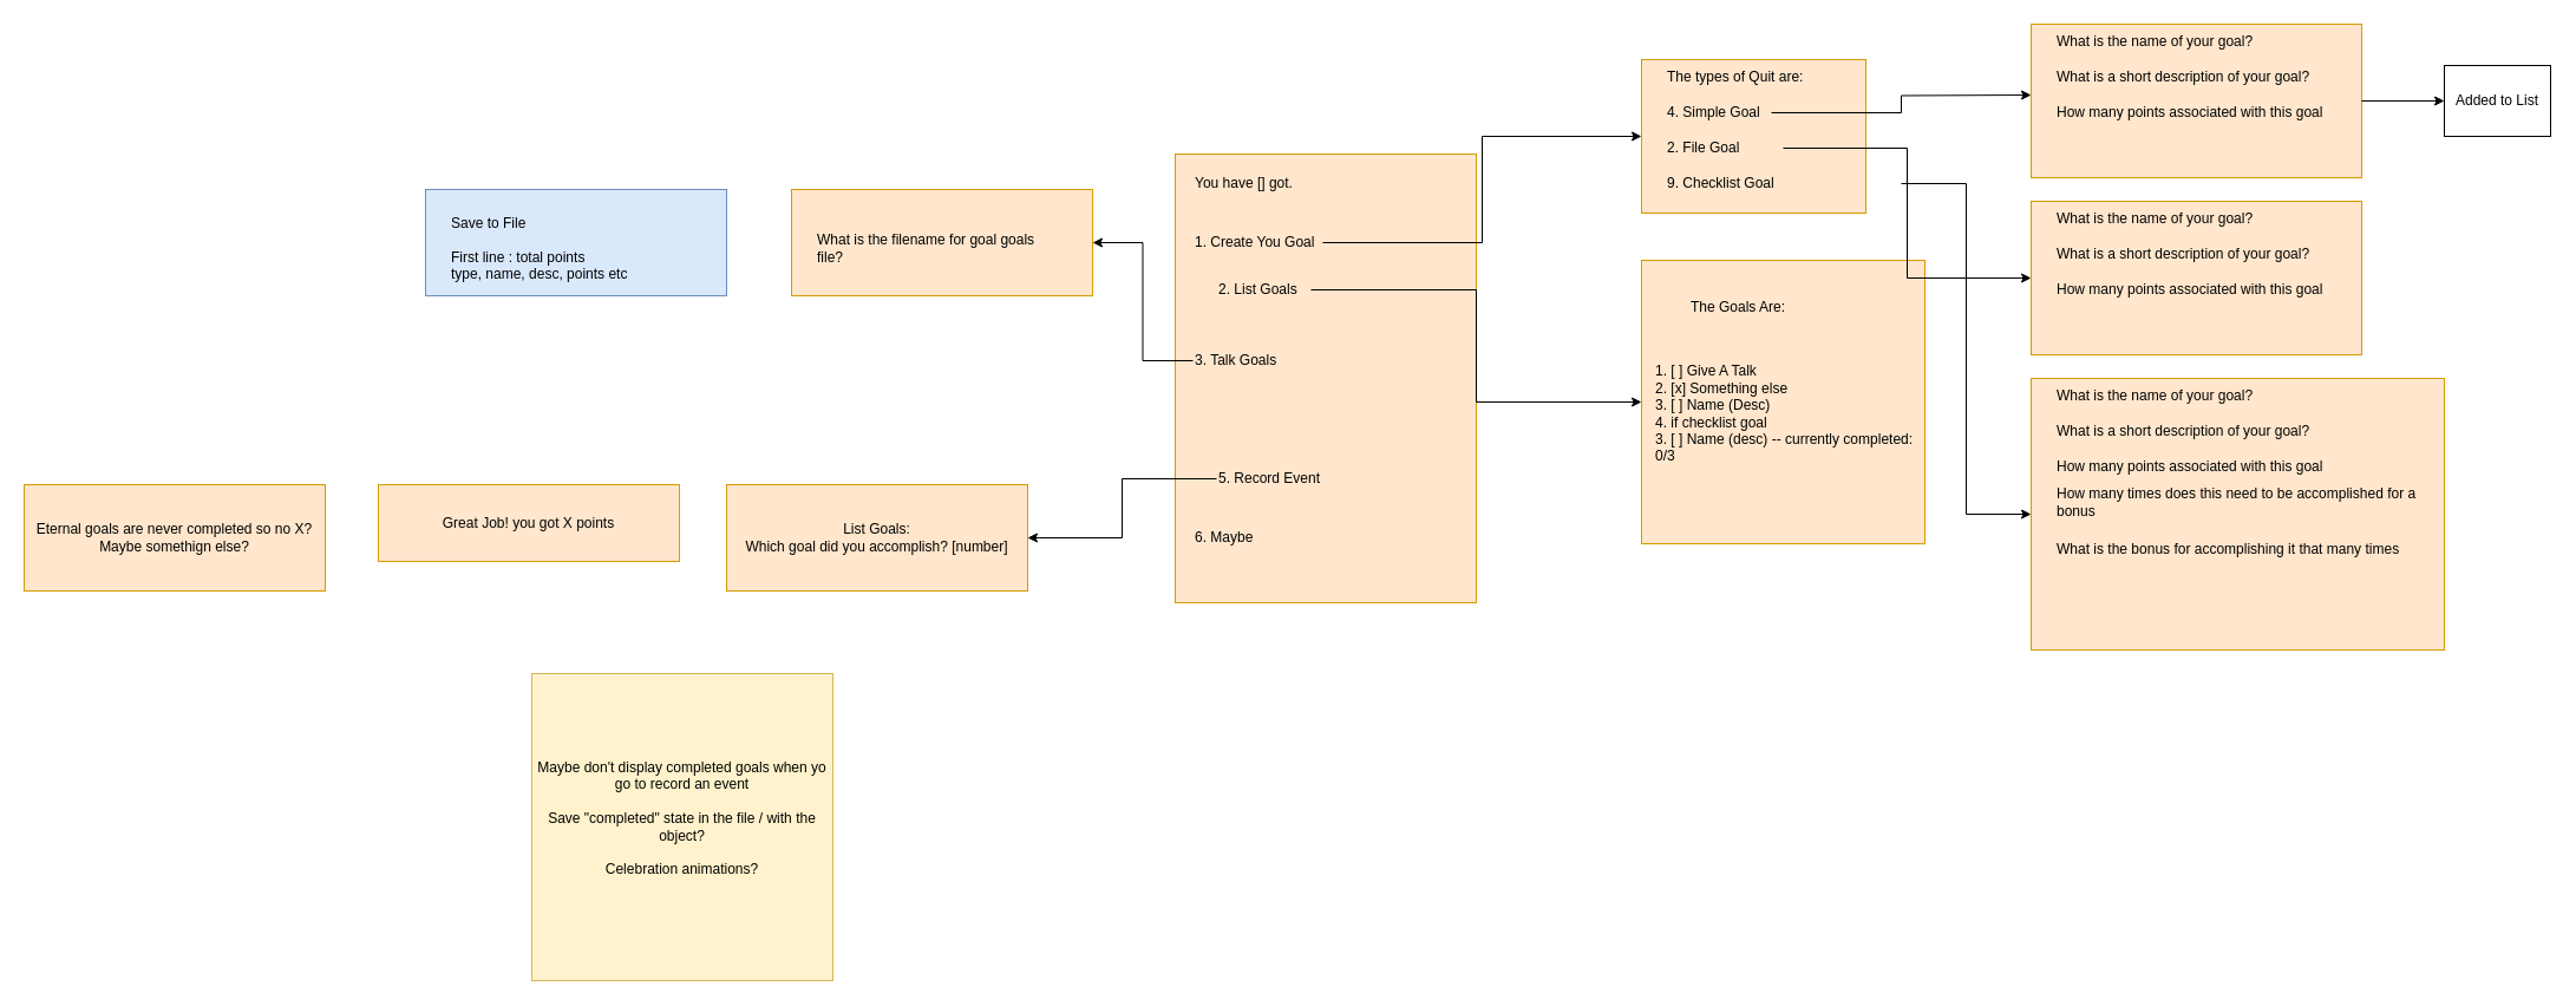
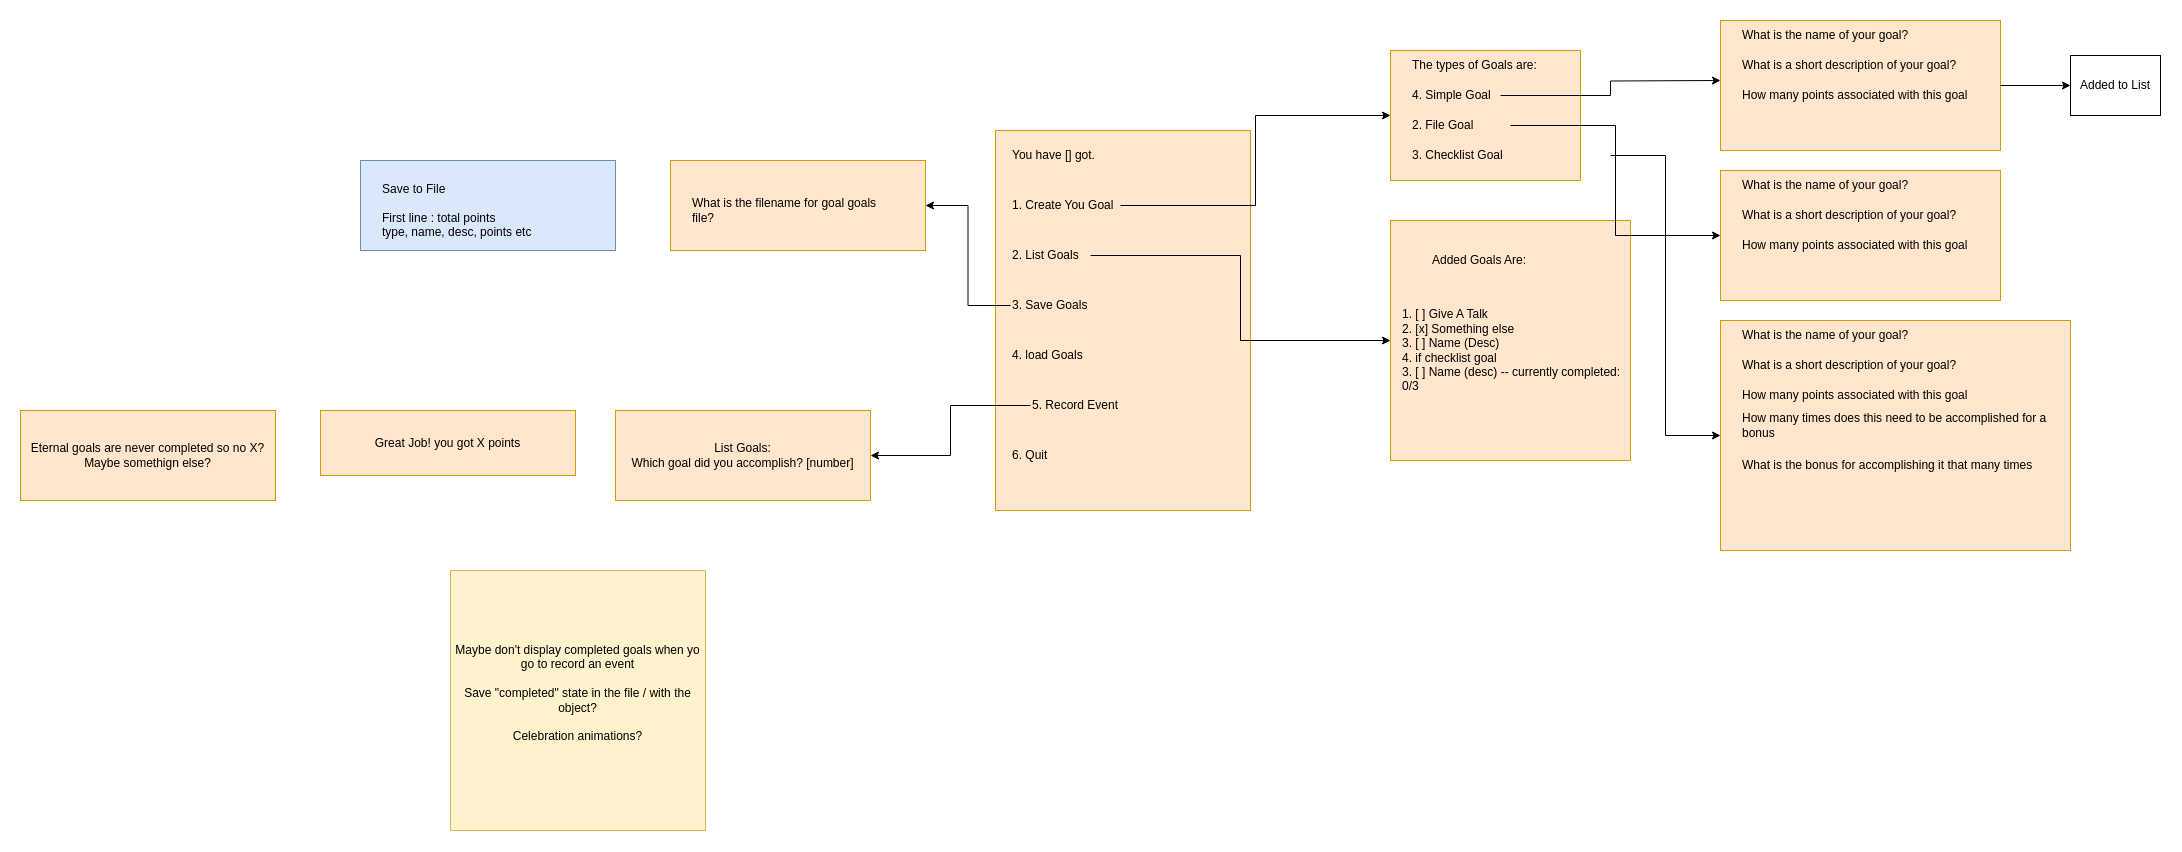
  <mxCell id="0" />
  <mxCell id="1" parent="0" />
  <mxCell id="2" value="" style="rounded=0;whiteSpace=wrap;html=1;fillColor=#dae8fc;strokeColor=#6c8ebf;" vertex="1" parent="1"><mxGeometry x="360" y="160" width="255" height="90" as="geometry" /></mxCell>
  <mxCell id="3" value="" style="rounded=0;whiteSpace=wrap;html=1;fillColor=#ffe6cc;strokeColor=#d79b00;" vertex="1" parent="1"><mxGeometry x="995" y="130" width="255" height="380" as="geometry" /></mxCell>
  <mxCell id="4" value="You have [] got." style="text;html=1;align=left;verticalAlign=middle;whiteSpace=wrap;rounded=0;" vertex="1" parent="1"><mxGeometry x="1010" y="140" width="200" height="30" as="geometry" /></mxCell>
  <mxCell id="5" style="edgeStyle=orthogonalEdgeStyle;rounded=0;orthogonalLoop=1;jettySize=auto;html=1;entryX=0;entryY=0.5;entryDx=0;entryDy=0;" edge="1" parent="1" source="6" target="16"><mxGeometry relative="1" as="geometry" /></mxCell>
  <mxCell id="6" value="1. Create You Goal" style="text;html=1;align=left;verticalAlign=middle;whiteSpace=wrap;rounded=0;" vertex="1" parent="1"><mxGeometry x="1010" y="190" width="110" height="30" as="geometry" /></mxCell>
  <mxCell id="7" style="edgeStyle=orthogonalEdgeStyle;rounded=0;orthogonalLoop=1;jettySize=auto;html=1;" edge="1" parent="1" source="8" target="29"><mxGeometry relative="1" as="geometry" /></mxCell>
- <mxCell id="8" value="2. List Goals" style="text;html=1;align=left;verticalAlign=middle;whiteSpace=wrap;rounded=0;" vertex="1" parent="1"><mxGeometry x="1030" y="230" width="80" height="30" as="geometry" /></mxCell>
+ <mxCell id="8" value="2. List Goals" style="text;html=1;align=left;verticalAlign=middle;whiteSpace=wrap;rounded=0;" vertex="1" parent="1"><mxGeometry x="1010" y="240" width="80" height="30" as="geometry" /></mxCell>
  <mxCell id="9" style="edgeStyle=orthogonalEdgeStyle;rounded=0;orthogonalLoop=1;jettySize=auto;html=1;entryX=1;entryY=0.5;entryDx=0;entryDy=0;" edge="1" parent="1" source="10" target="45"><mxGeometry relative="1" as="geometry" /></mxCell>
- <mxCell id="10" value="3. Talk Goals" style="text;html=1;align=left;verticalAlign=middle;whiteSpace=wrap;rounded=0;" vertex="1" parent="1"><mxGeometry x="1010" y="290" width="80" height="30" as="geometry" /></mxCell>
+ <mxCell id="10" value="3. Save Goals" style="text;html=1;align=left;verticalAlign=middle;whiteSpace=wrap;rounded=0;" vertex="1" parent="1"><mxGeometry x="1010" y="290" width="80" height="30" as="geometry" /></mxCell>
+ <mxCell id="11" value="4. load Goals" style="text;html=1;align=left;verticalAlign=middle;whiteSpace=wrap;rounded=0;" vertex="1" parent="1"><mxGeometry x="1010" y="340" width="90" height="30" as="geometry" /></mxCell>
  <mxCell id="12" style="edgeStyle=orthogonalEdgeStyle;rounded=0;orthogonalLoop=1;jettySize=auto;html=1;entryX=1;entryY=0.5;entryDx=0;entryDy=0;" edge="1" parent="1" source="13" target="48"><mxGeometry relative="1" as="geometry" /></mxCell>
  <mxCell id="13" value="5. Record Event" style="text;html=1;align=left;verticalAlign=middle;whiteSpace=wrap;rounded=0;" vertex="1" parent="1"><mxGeometry x="1030" y="390" width="100" height="30" as="geometry" /></mxCell>
- <mxCell id="14" value="6. Maybe" style="text;html=1;align=left;verticalAlign=middle;whiteSpace=wrap;rounded=0;" vertex="1" parent="1"><mxGeometry x="1010" y="440" width="90" height="30" as="geometry" /></mxCell>
+ <mxCell id="14" value="6. Quit" style="text;html=1;align=left;verticalAlign=middle;whiteSpace=wrap;rounded=0;" vertex="1" parent="1"><mxGeometry x="1010" y="440" width="90" height="30" as="geometry" /></mxCell>
  <mxCell id="15" value="" style="group" vertex="1" connectable="0" parent="1"><mxGeometry x="1390" y="50" width="220" height="130" as="geometry" /></mxCell>
  <mxCell id="16" value="" style="rounded=0;whiteSpace=wrap;html=1;fillColor=#ffe6cc;strokeColor=#d79b00;container=1;" vertex="1" parent="15"><mxGeometry width="190" height="130" as="geometry" /></mxCell>
  <mxCell id="17" style="edgeStyle=orthogonalEdgeStyle;rounded=0;orthogonalLoop=1;jettySize=auto;html=1;exitX=1;exitY=0.5;exitDx=0;exitDy=0;" edge="1" parent="15" source="18"><mxGeometry relative="1" as="geometry"><mxPoint x="330" y="30" as="targetPoint" /></mxGeometry></mxCell>
  <mxCell id="18" value="4. Simple Goal" style="text;html=1;align=left;verticalAlign=middle;whiteSpace=wrap;rounded=0;" vertex="1" parent="15"><mxGeometry x="20" y="30" width="90" height="30" as="geometry" /></mxCell>
  <mxCell id="19" value="2. File Goal" style="text;html=1;align=left;verticalAlign=middle;whiteSpace=wrap;rounded=0;" vertex="1" parent="15"><mxGeometry x="20" y="60" width="100" height="30" as="geometry" /></mxCell>
- <mxCell id="20" value="9. Checklist Goal" style="text;html=1;align=left;verticalAlign=middle;whiteSpace=wrap;rounded=0;" vertex="1" parent="15"><mxGeometry x="20" y="90" width="200" height="30" as="geometry" /></mxCell>
- <mxCell id="21" value="The types of Quit are:" style="text;html=1;align=left;verticalAlign=middle;whiteSpace=wrap;rounded=0;" vertex="1" parent="15"><mxGeometry x="20" width="200" height="30" as="geometry" /></mxCell>
+ <mxCell id="20" value="3. Checklist Goal" style="text;html=1;align=left;verticalAlign=middle;whiteSpace=wrap;rounded=0;" vertex="1" parent="15"><mxGeometry x="20" y="90" width="200" height="30" as="geometry" /></mxCell>
+ <mxCell id="21" value="The types of Goals are:" style="text;html=1;align=left;verticalAlign=middle;whiteSpace=wrap;rounded=0;" vertex="1" parent="15"><mxGeometry x="20" width="200" height="30" as="geometry" /></mxCell>
  <mxCell id="22" value="" style="group" vertex="1" connectable="0" parent="1"><mxGeometry x="1720" y="20" width="280" height="130" as="geometry" /></mxCell>
  <mxCell id="23" value="" style="rounded=0;whiteSpace=wrap;html=1;fillColor=#ffe6cc;strokeColor=#d79b00;container=0;" vertex="1" parent="22"><mxGeometry width="280" height="130" as="geometry" /></mxCell>
  <mxCell id="24" value="What is a short description of your goal?" style="text;html=1;align=left;verticalAlign=middle;whiteSpace=wrap;rounded=0;container=0;" vertex="1" parent="22"><mxGeometry x="20" y="30" width="230" height="30" as="geometry" /></mxCell>
  <mxCell id="25" value="How many points associated with this goal" style="text;html=1;align=left;verticalAlign=middle;whiteSpace=wrap;rounded=0;container=0;" vertex="1" parent="22"><mxGeometry x="20" y="60" width="230" height="30" as="geometry" /></mxCell>
  <mxCell id="26" value="What is the name of your goal?" style="text;html=1;align=left;verticalAlign=middle;whiteSpace=wrap;rounded=0;container=0;" vertex="1" parent="22"><mxGeometry x="20" width="200" height="30" as="geometry" /></mxCell>
  <mxCell id="27" value="Added to List" style="rounded=0;whiteSpace=wrap;html=1;" vertex="1" parent="1"><mxGeometry x="2070" y="55" width="90" height="60" as="geometry" /></mxCell>
  <mxCell id="28" style="edgeStyle=orthogonalEdgeStyle;rounded=0;orthogonalLoop=1;jettySize=auto;html=1;entryX=0;entryY=0.5;entryDx=0;entryDy=0;" edge="1" parent="1" source="23" target="27"><mxGeometry relative="1" as="geometry" /></mxCell>
  <mxCell id="29" value="" style="rounded=0;whiteSpace=wrap;html=1;fillColor=#ffe6cc;strokeColor=#d79b00;" vertex="1" parent="1"><mxGeometry x="1390" y="220" width="240" height="240" as="geometry" /></mxCell>
- <mxCell id="30" value="The Goals Are:&amp;nbsp;" style="text;html=1;align=left;verticalAlign=middle;whiteSpace=wrap;rounded=0;" vertex="1" parent="1"><mxGeometry x="1430" y="250" width="130" height="20" as="geometry" /></mxCell>
+ <mxCell id="30" value="Added Goals Are:&amp;nbsp;" style="text;html=1;align=left;verticalAlign=middle;whiteSpace=wrap;rounded=0;" vertex="1" parent="1"><mxGeometry x="1430" y="250" width="130" height="20" as="geometry" /></mxCell>
  <mxCell id="31" value="1. [ ] Give A Talk&lt;br&gt;2. [x] Something else&lt;div&gt;3. [ ] Name (Desc)&lt;/div&gt;&lt;div&gt;4. if checklist goal&lt;br&gt;3. [ ] Name (desc) -- currently completed: 0/3&lt;/div&gt;" style="text;html=1;align=left;verticalAlign=middle;whiteSpace=wrap;rounded=0;" vertex="1" parent="1"><mxGeometry x="1400" y="290" width="230" height="120" as="geometry" /></mxCell>
  <mxCell id="32" value="" style="group" vertex="1" connectable="0" parent="1"><mxGeometry x="1720" y="170" width="280" height="130" as="geometry" /></mxCell>
  <mxCell id="33" value="" style="rounded=0;whiteSpace=wrap;html=1;fillColor=#ffe6cc;strokeColor=#d79b00;container=0;" vertex="1" parent="32"><mxGeometry width="280" height="130" as="geometry" /></mxCell>
  <mxCell id="34" value="What is a short description of your goal?" style="text;html=1;align=left;verticalAlign=middle;whiteSpace=wrap;rounded=0;container=0;" vertex="1" parent="32"><mxGeometry x="20" y="30" width="230" height="30" as="geometry" /></mxCell>
  <mxCell id="35" value="How many points associated with this goal" style="text;html=1;align=left;verticalAlign=middle;whiteSpace=wrap;rounded=0;container=0;" vertex="1" parent="32"><mxGeometry x="20" y="60" width="230" height="30" as="geometry" /></mxCell>
  <mxCell id="36" value="What is the name of your goal?" style="text;html=1;align=left;verticalAlign=middle;whiteSpace=wrap;rounded=0;container=0;" vertex="1" parent="32"><mxGeometry x="20" width="200" height="30" as="geometry" /></mxCell>
  <mxCell id="37" style="edgeStyle=orthogonalEdgeStyle;rounded=0;orthogonalLoop=1;jettySize=auto;html=1;entryX=0;entryY=0.5;entryDx=0;entryDy=0;" edge="1" parent="1" source="19" target="33"><mxGeometry relative="1" as="geometry" /></mxCell>
  <mxCell id="38" style="edgeStyle=orthogonalEdgeStyle;rounded=0;orthogonalLoop=1;jettySize=auto;html=1;entryX=0;entryY=0.5;entryDx=0;entryDy=0;" edge="1" parent="1" source="20" target="39"><mxGeometry relative="1" as="geometry" /></mxCell>
  <mxCell id="39" value="" style="rounded=0;whiteSpace=wrap;html=1;fillColor=#ffe6cc;strokeColor=#d79b00;container=0;" vertex="1" parent="1"><mxGeometry x="1720" y="320" width="350" height="230" as="geometry" /></mxCell>
  <mxCell id="40" value="What is a short description of your goal?" style="text;html=1;align=left;verticalAlign=middle;whiteSpace=wrap;rounded=0;container=0;" vertex="1" parent="1"><mxGeometry x="1740" y="350" width="230" height="30" as="geometry" /></mxCell>
  <mxCell id="41" value="How many points associated with this goal" style="text;html=1;align=left;verticalAlign=middle;whiteSpace=wrap;rounded=0;container=0;" vertex="1" parent="1"><mxGeometry x="1740" y="380" width="230" height="30" as="geometry" /></mxCell>
  <mxCell id="42" value="What is the name of your goal?" style="text;html=1;align=left;verticalAlign=middle;whiteSpace=wrap;rounded=0;container=0;" vertex="1" parent="1"><mxGeometry x="1740" y="320" width="200" height="30" as="geometry" /></mxCell>
  <mxCell id="43" value="How many times does this need to be accomplished for a bonus" style="text;html=1;align=left;verticalAlign=middle;whiteSpace=wrap;rounded=0;container=0;" vertex="1" parent="1"><mxGeometry x="1740" y="410" width="320" height="30" as="geometry" /></mxCell>
  <mxCell id="44" value="What is the bonus for accomplishing it that many times" style="text;html=1;align=left;verticalAlign=middle;whiteSpace=wrap;rounded=0;container=0;" vertex="1" parent="1"><mxGeometry x="1740" y="450" width="320" height="30" as="geometry" /></mxCell>
  <mxCell id="45" value="" style="rounded=0;whiteSpace=wrap;html=1;fillColor=#ffe6cc;strokeColor=#d79b00;" vertex="1" parent="1"><mxGeometry x="670" y="160" width="255" height="90" as="geometry" /></mxCell>
  <mxCell id="46" value="What is the filename for goal goals file?" style="text;html=1;align=left;verticalAlign=middle;whiteSpace=wrap;rounded=0;" vertex="1" parent="1"><mxGeometry x="690" y="190" width="210" height="40" as="geometry" /></mxCell>
  <mxCell id="47" value="Save to File&lt;div&gt;&lt;br&gt;&lt;/div&gt;&lt;div&gt;First line : total points&lt;/div&gt;&lt;div&gt;type, name, desc, points etc&lt;/div&gt;" style="text;html=1;align=left;verticalAlign=middle;whiteSpace=wrap;rounded=0;" vertex="1" parent="1"><mxGeometry x="380" y="190" width="210" height="40" as="geometry" /></mxCell>
  <mxCell id="48" value="List Goals:&lt;div&gt;Which goal did you accomplish? [number]&lt;/div&gt;" style="rounded=0;whiteSpace=wrap;html=1;fillColor=#ffe6cc;strokeColor=#d79b00;" vertex="1" parent="1"><mxGeometry x="615" y="410" width="255" height="90" as="geometry" /></mxCell>
  <mxCell id="49" value="Great Job! you got X points" style="rounded=0;whiteSpace=wrap;html=1;fillColor=#ffe6cc;strokeColor=#d79b00;" vertex="1" parent="1"><mxGeometry x="320" y="410" width="255" height="65" as="geometry" /></mxCell>
  <mxCell id="50" value="Eternal goals are never completed so no X? Maybe somethign else?" style="rounded=0;whiteSpace=wrap;html=1;fillColor=#ffe6cc;strokeColor=#d79b00;" vertex="1" parent="1"><mxGeometry x="20" y="410" width="255" height="90" as="geometry" /></mxCell>
  <mxCell id="51" value="Maybe don't display completed goals when yo go to record an event&lt;br&gt;&lt;br&gt;Save &quot;completed&quot; state in the file / with the object?&lt;br&gt;&lt;br&gt;Celebration animations?&lt;br&gt;&lt;div&gt;&lt;br/&gt;&lt;/div&gt;" style="rounded=0;whiteSpace=wrap;html=1;fillColor=#fff2cc;strokeColor=#d6b656;" vertex="1" parent="1"><mxGeometry x="450" y="570" width="255" height="260" as="geometry" /></mxCell>
